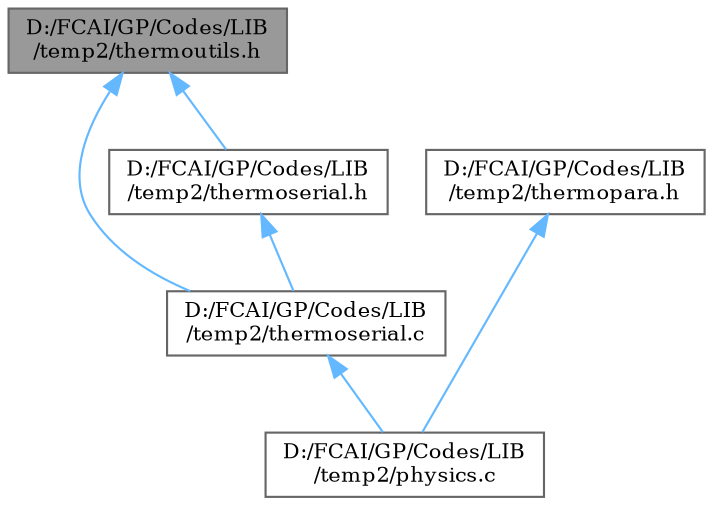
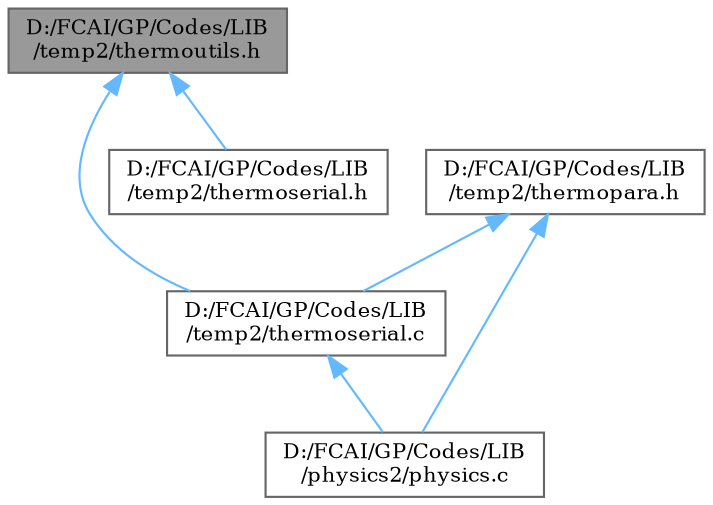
  digraph {
    fontname="DejaVu Serif"
    node [color=grey40 fillcolor=white fontname="DejaVu Serif" fontsize=10 shape=box style=filled]
    edge [color=steelblue1 dir=back fontname="DejaVu Serif" fontsize=10 labelfontname=Helvetica labelfontsize=10 style=solid]
    n1 [color=gray40 fillcolor=grey60 fontcolor=black height=0.2 label="D:/FCAI/GP/Codes/LIB\l/temp2/thermoutils.h" width=0.4]
    n2 [height=0.2 label="D:/FCAI/GP/Codes/LIB\l/temp2/thermoserial.c" width=0.4]
    n3 [height=0.2 label="D:/FCAI/GP/Codes/LIB\l/temp2/thermoserial.h" width=0.4]
    n4 [height=0.2 label="D:/FCAI/GP/Codes/LIB\l/temp2/thermopara.h" width=0.4]
-   n5 [height=0.2 label="D:/FCAI/GP/Codes/LIB\l/temp2/physics.c" width=0.4]
+   n5 [height=0.2 label="D:/FCAI/GP/Codes/LIB\l/physics2/physics.c" width=0.4]
    n1 -> n2
    n1 -> n3
    n2 -> n5
-   n3 -> n2
+   n4 -> n2
    n4 -> n5
  }
